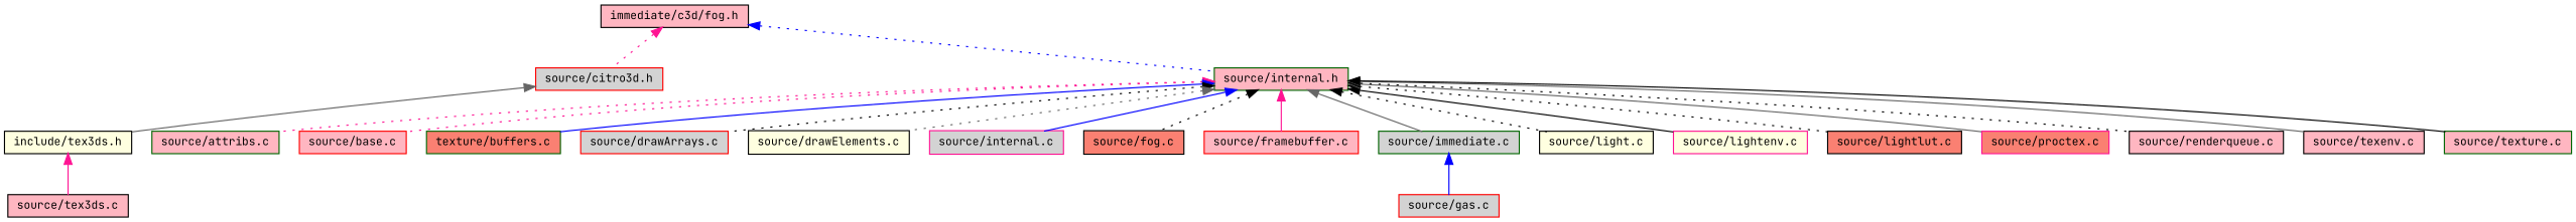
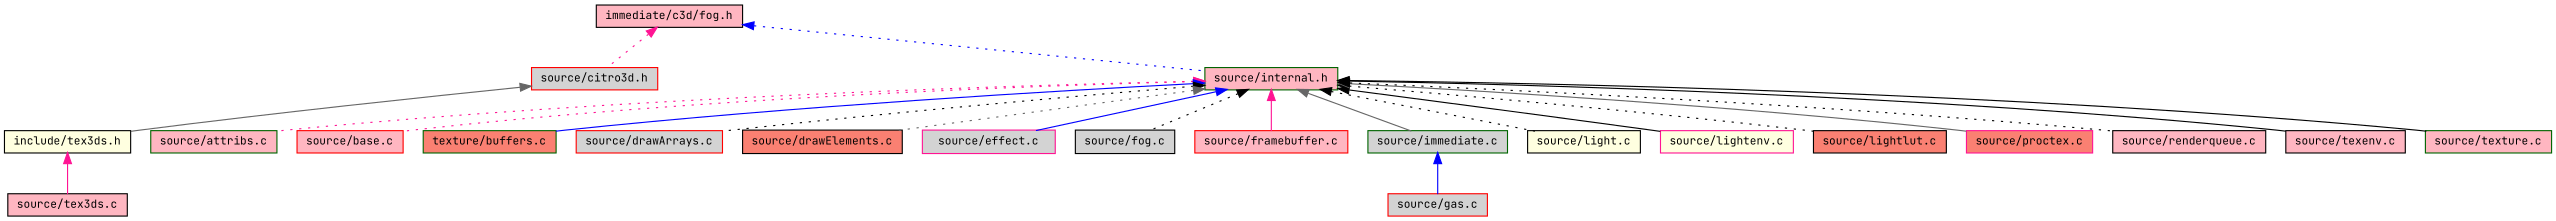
  digraph {
    fontname="JetBrains Mono"
    node [color=black fillcolor=lightpink fontname="JetBrains Mono" fontsize=10 shape=record style=filled]
    edge [color=black dir=back fontname="JetBrains Mono" fontsize=10 labelfontname=Helvetica labelfontsize=10 style=solid]
    n1 [fontcolor=black height=0.2 label="immediate/c3d/fog.h" width=0.4]
    n2 [color=red fillcolor=lightgrey height=0.2 label="source/citro3d.h" width=0.4]
    n3 [color=darkgreen height=0.2 label="source/internal.h" width=0.4]
    n4 [fillcolor=lightyellow height=0.2 label="include/tex3ds.h" width=0.4]
    n5 [color=darkgreen height=0.2 label="source/attribs.c" width=0.4]
    n6 [color=red height=0.2 label="source/base.c" width=0.4]
    n7 [color=darkgreen fillcolor=salmon height=0.2 label="texture/buffers.c" width=0.4]
    n8 [color=red fillcolor=lightgrey height=0.2 label="source/drawArrays.c" width=0.4]
-   n9 [fillcolor=lightyellow height=0.2 label="source/drawElements.c" width=0.4]
-   n10 [color=deeppink fillcolor=lightgrey height=0.2 label="source/internal.c" width=0.4]
-   n11 [fillcolor=salmon height=0.2 label="source/fog.c" width=0.4]
+   n9 [fillcolor=salmon height=0.2 label="source/drawElements.c" width=0.4]
+   n10 [color=deeppink fillcolor=lightgrey height=0.2 label="source/effect.c" width=0.4]
+   n11 [fillcolor=lightgrey height=0.2 label="source/fog.c" width=0.4]
    n12 [color=red height=0.2 label="source/framebuffer.c" width=0.4]
    n13 [color=darkgreen fillcolor=lightgrey height=0.2 label="source/immediate.c" width=0.4]
    n14 [fillcolor=lightyellow height=0.2 label="source/light.c" width=0.4]
    n15 [color=deeppink fillcolor=lightyellow height=0.2 label="source/lightenv.c" width=0.4]
    n16 [fillcolor=salmon height=0.2 label="source/lightlut.c" width=0.4]
    n17 [color=deeppink fillcolor=salmon height=0.2 label="source/proctex.c" width=0.4]
    n18 [height=0.2 label="source/renderqueue.c" width=0.4]
    n19 [height=0.2 label="source/texenv.c" width=0.4]
    n20 [color=darkgreen height=0.2 label="source/texture.c" width=0.4]
    n21 [height=0.2 label="source/tex3ds.c" width=0.4]
    n22 [color=red fillcolor=lightgrey height=0.2 label="source/gas.c" width=0.4]
    n1 -> n2 [color=deeppink style=dotted]
    n1 -> n3 [color=blue style=dotted]
    n2 -> n4 [color=gray40]
    n3 -> n5 [color=deeppink style=dotted]
    n3 -> n6 [color=deeppink style=dotted]
    n3 -> n7 [color=blue]
    n3 -> n8 [style=dotted]
    n3 -> n9 [color=gray40 style=dotted]
    n3 -> n10 [color=blue]
    n3 -> n11 [style=dotted]
    n3 -> n12 [color=deeppink]
    n3 -> n13 [color=gray40]
    n3 -> n14 [style=dotted]
    n3 -> n15
    n3 -> n16 [style=dotted]
    n3 -> n17 [color=gray40]
    n3 -> n18 [style=dotted]
-   n3 -> n19 [color=gray40]
+   n3 -> n19
    n3 -> n20
    n4 -> n21 [color=deeppink]
    n13 -> n22 [color=blue]
  }
